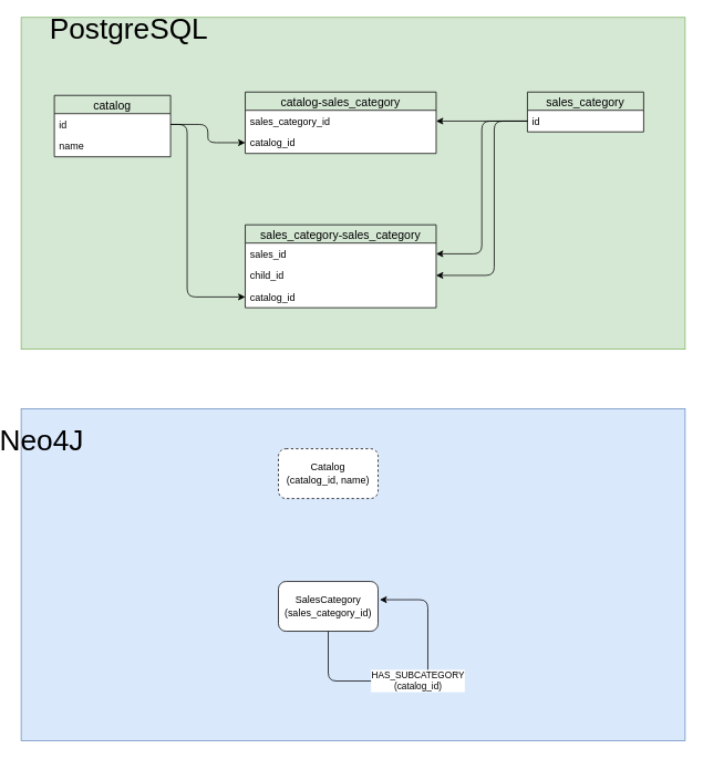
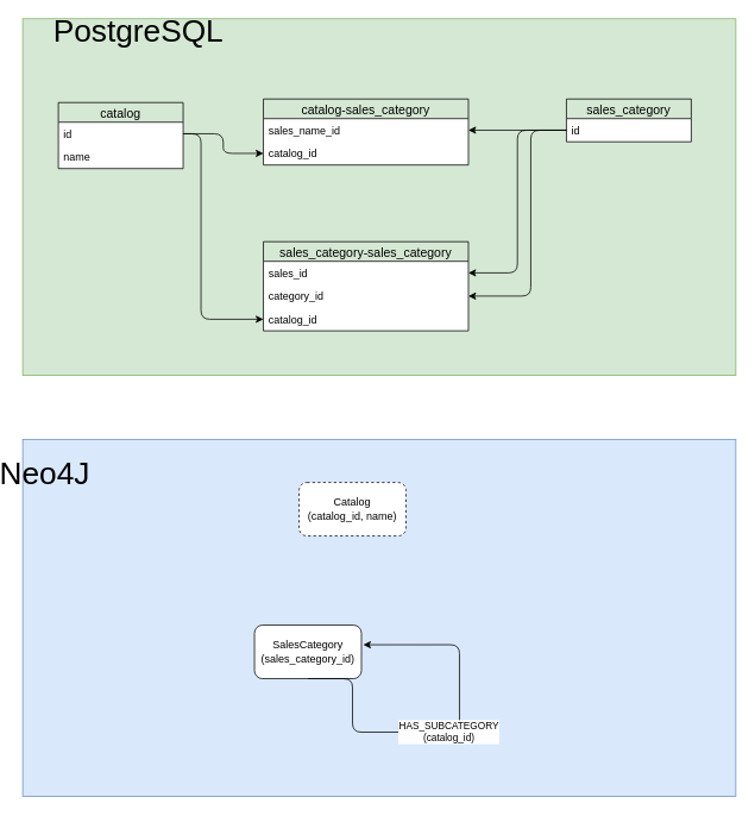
  <mxCell id="0" />
  <mxCell id="1" parent="0" />
  <mxCell id="2" value="" style="rounded=0;whiteSpace=wrap;html=1;fillColor=#dae8fc;strokeColor=#6c8ebf;" vertex="1" parent="1"><mxGeometry x="20" y="492" width="800" height="400" as="geometry" /></mxCell>
  <mxCell id="3" value="" style="rounded=0;whiteSpace=wrap;html=1;fillColor=#d5e8d4;strokeColor=#82b366;" vertex="1" parent="1"><mxGeometry x="20" y="20" width="800" height="400" as="geometry" /></mxCell>
  <mxCell id="4" value="catalog" style="swimlane;fontStyle=0;childLayout=stackLayout;horizontal=1;startSize=22;fillColor=none;horizontalStack=0;resizeParent=1;resizeParentMax=0;resizeLast=0;collapsible=1;marginBottom=0;swimlaneFillColor=#ffffff;align=center;fontSize=14;" vertex="1" parent="1"><mxGeometry x="60" y="114" width="140" height="74" as="geometry" /></mxCell>
  <mxCell id="5" value="id" style="text;strokeColor=none;fillColor=none;spacingLeft=4;spacingRight=4;overflow=hidden;rotatable=0;points=[[0,0.5],[1,0.5]];portConstraint=eastwest;fontSize=12;" vertex="1" parent="4"><mxGeometry y="22" width="140" height="26" as="geometry" /></mxCell>
  <mxCell id="6" value="name" style="text;strokeColor=none;fillColor=none;spacingLeft=4;spacingRight=4;overflow=hidden;rotatable=0;points=[[0,0.5],[1,0.5]];portConstraint=eastwest;fontSize=12;" vertex="1" parent="4"><mxGeometry y="48" width="140" height="26" as="geometry" /></mxCell>
  <mxCell id="7" value="sales_category" style="swimlane;fontStyle=0;childLayout=stackLayout;horizontal=1;startSize=22;fillColor=none;horizontalStack=0;resizeParent=1;resizeParentMax=0;resizeLast=0;collapsible=1;marginBottom=0;swimlaneFillColor=#ffffff;align=center;fontSize=14;" vertex="1" parent="1"><mxGeometry x="630" y="110" width="140" height="48" as="geometry" /></mxCell>
  <mxCell id="8" value="id" style="text;strokeColor=none;fillColor=none;spacingLeft=4;spacingRight=4;overflow=hidden;rotatable=0;points=[[0,0.5],[1,0.5]];portConstraint=eastwest;fontSize=12;" vertex="1" parent="7"><mxGeometry y="22" width="140" height="26" as="geometry" /></mxCell>
  <mxCell id="9" value="catalog-sales_category" style="swimlane;fontStyle=0;childLayout=stackLayout;horizontal=1;startSize=22;fillColor=none;horizontalStack=0;resizeParent=1;resizeParentMax=0;resizeLast=0;collapsible=1;marginBottom=0;swimlaneFillColor=#ffffff;align=center;fontSize=14;" vertex="1" parent="1"><mxGeometry x="290" y="110" width="230" height="74" as="geometry" /></mxCell>
- <mxCell id="10" value="sales_category_id" style="text;strokeColor=none;fillColor=none;spacingLeft=4;spacingRight=4;overflow=hidden;rotatable=0;points=[[0,0.5],[1,0.5]];portConstraint=eastwest;fontSize=12;" vertex="1" parent="9"><mxGeometry y="22" width="230" height="26" as="geometry" /></mxCell>
+ <mxCell id="10" value="sales_name_id" style="text;strokeColor=none;fillColor=none;spacingLeft=4;spacingRight=4;overflow=hidden;rotatable=0;points=[[0,0.5],[1,0.5]];portConstraint=eastwest;fontSize=12;" vertex="1" parent="9"><mxGeometry y="22" width="230" height="26" as="geometry" /></mxCell>
  <mxCell id="11" value="catalog_id" style="text;strokeColor=none;fillColor=none;spacingLeft=4;spacingRight=4;overflow=hidden;rotatable=0;points=[[0,0.5],[1,0.5]];portConstraint=eastwest;fontSize=12;" vertex="1" parent="9"><mxGeometry y="48" width="230" height="26" as="geometry" /></mxCell>
  <mxCell id="12" value="" style="endArrow=classic;html=1;edgeStyle=orthogonalEdgeStyle;entryX=0;entryY=0.5;entryDx=0;entryDy=0;exitX=1;exitY=0.5;exitDx=0;exitDy=0;" edge="1" parent="1" source="5" target="11"><mxGeometry width="50" height="50" relative="1" as="geometry"><mxPoint x="60" y="260" as="sourcePoint" /><mxPoint x="110" y="210" as="targetPoint" /></mxGeometry></mxCell>
  <mxCell id="13" value="" style="endArrow=classic;html=1;entryX=1;entryY=0.5;entryDx=0;entryDy=0;exitX=0;exitY=0.5;exitDx=0;exitDy=0;" edge="1" parent="1" source="8" target="10"><mxGeometry width="50" height="50" relative="1" as="geometry"><mxPoint x="60" y="260" as="sourcePoint" /><mxPoint x="110" y="210" as="targetPoint" /></mxGeometry></mxCell>
  <mxCell id="14" value="sales_category-sales_category" style="swimlane;fontStyle=0;childLayout=stackLayout;horizontal=1;startSize=22;fillColor=none;horizontalStack=0;resizeParent=1;resizeParentMax=0;resizeLast=0;collapsible=1;marginBottom=0;swimlaneFillColor=#ffffff;align=center;fontSize=14;" vertex="1" parent="1"><mxGeometry x="290" y="270" width="230" height="100" as="geometry" /></mxCell>
  <mxCell id="15" value="sales_id" style="text;strokeColor=none;fillColor=none;spacingLeft=4;spacingRight=4;overflow=hidden;rotatable=0;points=[[0,0.5],[1,0.5]];portConstraint=eastwest;fontSize=12;" vertex="1" parent="14"><mxGeometry y="22" width="230" height="26" as="geometry" /></mxCell>
- <mxCell id="16" value="child_id" style="text;strokeColor=none;fillColor=none;spacingLeft=4;spacingRight=4;overflow=hidden;rotatable=0;points=[[0,0.5],[1,0.5]];portConstraint=eastwest;fontSize=12;" vertex="1" parent="14"><mxGeometry y="48" width="230" height="26" as="geometry" /></mxCell>
+ <mxCell id="16" value="category_id" style="text;strokeColor=none;fillColor=none;spacingLeft=4;spacingRight=4;overflow=hidden;rotatable=0;points=[[0,0.5],[1,0.5]];portConstraint=eastwest;fontSize=12;" vertex="1" parent="14"><mxGeometry y="48" width="230" height="26" as="geometry" /></mxCell>
  <mxCell id="17" value="catalog_id" style="text;strokeColor=none;fillColor=none;spacingLeft=4;spacingRight=4;overflow=hidden;rotatable=0;points=[[0,0.5],[1,0.5]];portConstraint=eastwest;fontSize=12;" vertex="1" parent="14"><mxGeometry y="74" width="230" height="26" as="geometry" /></mxCell>
  <mxCell id="18" value="" style="endArrow=classic;html=1;edgeStyle=orthogonalEdgeStyle;exitX=1;exitY=0.5;exitDx=0;exitDy=0;" edge="1" parent="1" source="5" target="17"><mxGeometry width="50" height="50" relative="1" as="geometry"><mxPoint x="210" y="159" as="sourcePoint" /><mxPoint x="300" y="181" as="targetPoint" /><Array as="points"><mxPoint x="220" y="149" /><mxPoint x="220" y="357" /></Array></mxGeometry></mxCell>
  <mxCell id="19" value="" style="endArrow=none;html=1;edgeStyle=orthogonalEdgeStyle;entryX=0;entryY=0.5;entryDx=0;entryDy=0;exitX=1;exitY=0.5;exitDx=0;exitDy=0;endFill=0;startArrow=classic;startFill=1;" edge="1" parent="1" source="15" target="8"><mxGeometry width="50" height="50" relative="1" as="geometry"><mxPoint x="540" y="248" as="sourcePoint" /><mxPoint x="630" y="270" as="targetPoint" /></mxGeometry></mxCell>
  <mxCell id="20" value="" style="endArrow=none;html=1;edgeStyle=orthogonalEdgeStyle;entryX=0;entryY=0.5;entryDx=0;entryDy=0;exitX=1;exitY=0.5;exitDx=0;exitDy=0;endFill=0;startArrow=classic;startFill=1;" edge="1" parent="1" source="16" target="8"><mxGeometry width="50" height="50" relative="1" as="geometry"><mxPoint x="530" y="315" as="sourcePoint" /><mxPoint x="640" y="155" as="targetPoint" /><Array as="points"><mxPoint x="590" y="331" /><mxPoint x="590" y="145" /></Array></mxGeometry></mxCell>
  <mxCell id="21" value="Catalog&lt;br&gt;(catalog_id, name)" style="rounded=1;whiteSpace=wrap;html=1;dashed=1;" vertex="1" parent="1"><mxGeometry x="330" y="540" width="120" height="60" as="geometry" /></mxCell>
- <mxCell id="22" value="SalesCategory&lt;br&gt;(sales_category_id)" style="rounded=1;whiteSpace=wrap;html=1;" vertex="1" parent="1"><mxGeometry x="330" y="700" width="120" height="60" as="geometry" /></mxCell>
+ <mxCell id="22" value="SalesCategory&lt;br&gt;(sales_category_id)" style="rounded=1;whiteSpace=wrap;html=1;" vertex="1" parent="1"><mxGeometry x="280" y="700" width="120" height="60" as="geometry" /></mxCell>
  <mxCell id="23" value="HAS_SUBCATEGORY&lt;br&gt;(catalog_id)" style="endArrow=classic;html=1;edgeStyle=orthogonalEdgeStyle;exitX=0.5;exitY=1;exitDx=0;exitDy=0;entryX=1.017;entryY=0.367;entryDx=0;entryDy=0;entryPerimeter=0;" edge="1" parent="1" source="22" target="22"><mxGeometry width="50" height="50" relative="1" as="geometry"><mxPoint x="530" y="700" as="sourcePoint" /><mxPoint x="620" y="908" as="targetPoint" /><Array as="points"><mxPoint x="390" y="820" /><mxPoint x="510" y="820" /><mxPoint x="510" y="722" /></Array></mxGeometry></mxCell>
  <mxCell id="24" value="&lt;font style=&quot;font-size: 35px&quot;&gt;PostgreSQL&lt;/font&gt;" style="text;html=1;strokeColor=none;fillColor=none;align=center;verticalAlign=middle;whiteSpace=wrap;rounded=0;" vertex="1" parent="1"><mxGeometry x="130" y="23" width="40" height="20" as="geometry" /></mxCell>
  <mxCell id="25" value="&lt;font style=&quot;font-size: 35px&quot;&gt;Neo4J&lt;/font&gt;" style="text;html=1;strokeColor=none;fillColor=none;align=center;verticalAlign=middle;whiteSpace=wrap;rounded=0;" vertex="1" parent="1"><mxGeometry x="25" y="520" width="40" height="20" as="geometry" /></mxCell>
